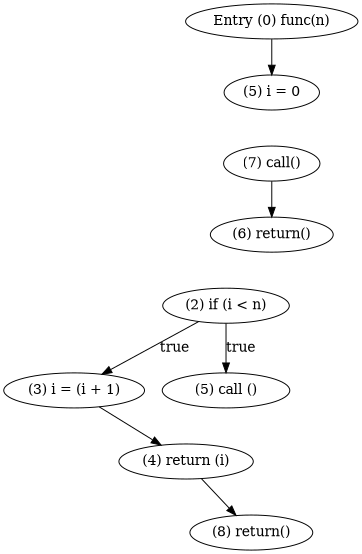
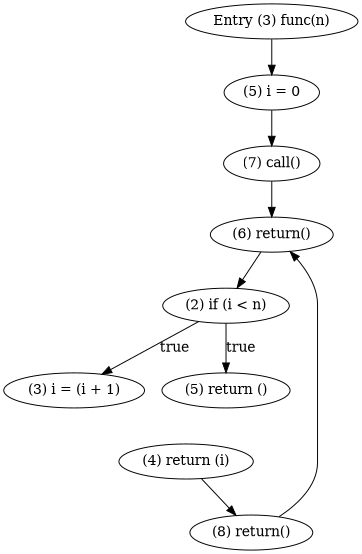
  digraph {
-   n1 [label="Entry (0) func(n)"]
+   n1 [label="Entry (3) func(n)"]
    n2 [label="(5) i = 0"]
    n3 [label="(7) call()"]
    n4 [label="(6) return()"]
    n5 [label="(2) if (i < n)"]
    n6 [label="(3) i = (i + 1)"]
-   n7 [label="(5) call ()"]
+   n7 [label="(5) return ()"]
    n8 [label="(4) return (i)"]
    n9 [label="(8) return()"]
    n1 -> n2
+   n2 -> n3
    n3 -> n4
+   n4 -> n5
    n5 -> n6 [label=true]
    n5 -> n7 [label=true]
-   n6 -> n8
    n8 -> n9
+   n9 -> n4
  }
